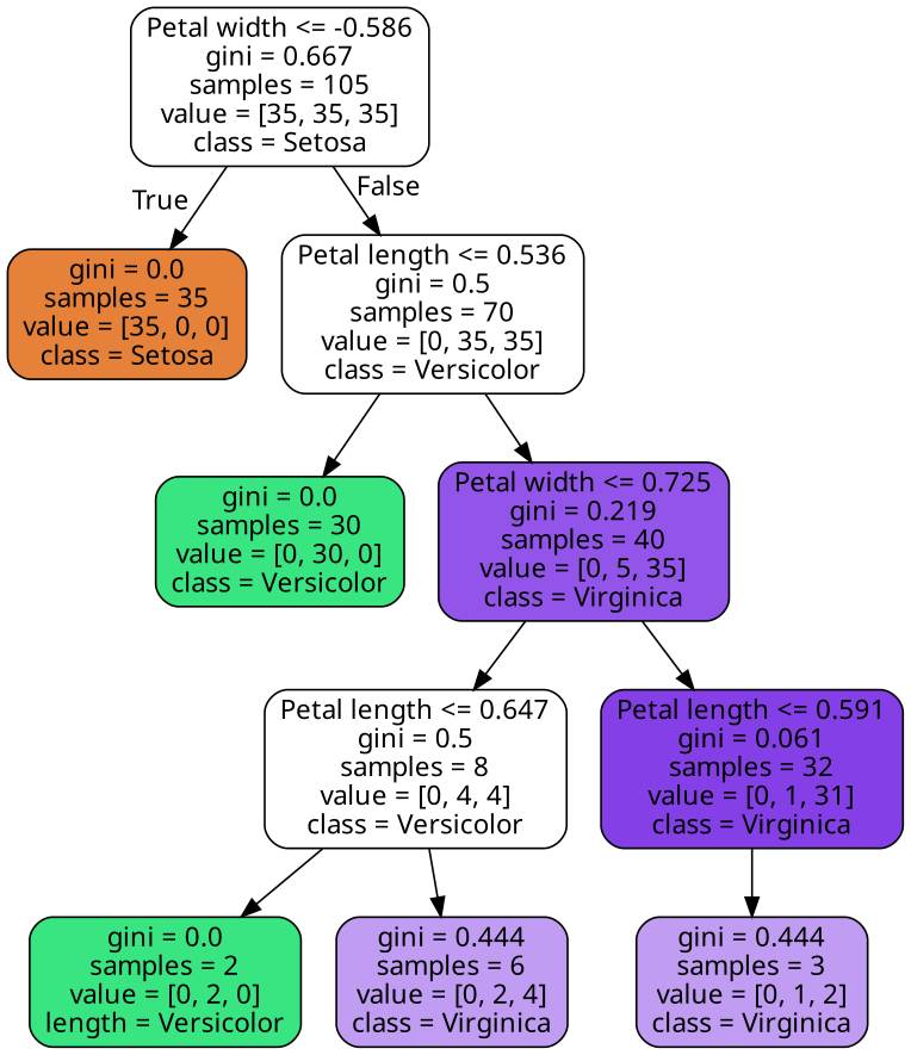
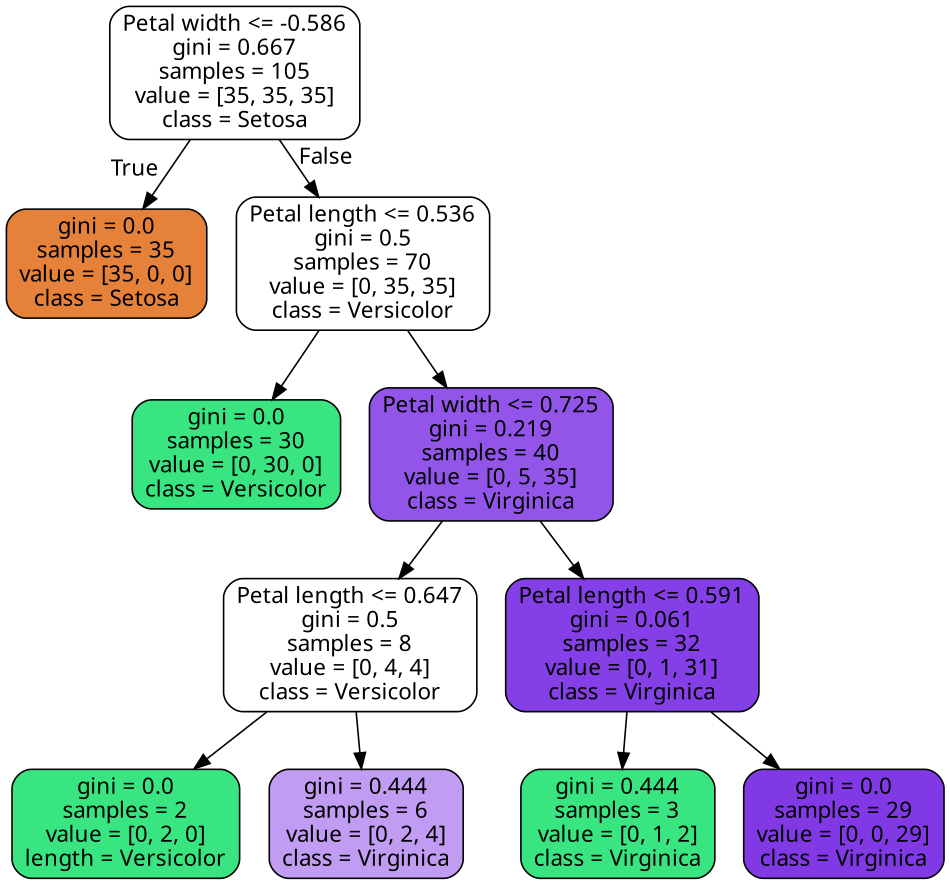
  digraph {
    fontname="Noto Sans"
    node [color=black fillcolor="#ffffff" fontname="Noto Sans" shape=box style="filled, rounded"]
    edge [fontname="Noto Sans"]
    n1 [label="Petal width <= -0.586\ngini = 0.667\nsamples = 105\nvalue = [35, 35, 35]\nclass = Setosa"]
    n2 [fillcolor="#e58139" label="gini = 0.0\nsamples = 35\nvalue = [35, 0, 0]\nclass = Setosa"]
    n3 [label="Petal length <= 0.536\ngini = 0.5\nsamples = 70\nvalue = [0, 35, 35]\nclass = Versicolor"]
    n4 [fillcolor="#39e581" label="gini = 0.0\nsamples = 30\nvalue = [0, 30, 0]\nclass = Versicolor"]
    n5 [fillcolor="#9355e9" label="Petal width <= 0.725\ngini = 0.219\nsamples = 40\nvalue = [0, 5, 35]\nclass = Virginica"]
    n6 [label="Petal length <= 0.647\ngini = 0.5\nsamples = 8\nvalue = [0, 4, 4]\nclass = Versicolor"]
    n7 [fillcolor="#853fe6" label="Petal length <= 0.591\ngini = 0.061\nsamples = 32\nvalue = [0, 1, 31]\nclass = Virginica"]
    n8 [fillcolor="#39e581" label="gini = 0.0\nsamples = 2\nvalue = [0, 2, 0]\nlength = Versicolor"]
    n9 [fillcolor="#c09cf2" label="gini = 0.444\nsamples = 6\nvalue = [0, 2, 4]\nclass = Virginica"]
-   n10 [fillcolor="#c09cf2" label="gini = 0.444\nsamples = 3\nvalue = [0, 1, 2]\nclass = Virginica"]
+   n10 [fillcolor="#39e581" label="gini = 0.444\nsamples = 3\nvalue = [0, 1, 2]\nclass = Virginica"]
+   n11 [fillcolor="#8139e5" label="gini = 0.0\nsamples = 29\nvalue = [0, 0, 29]\nclass = Virginica"]
    n1 -> n2 [headlabel=True labelangle=45 labeldistance=2.5]
    n1 -> n3 [headlabel=False labelangle=-45 labeldistance=2.5]
    n3 -> n4
    n3 -> n5
    n5 -> n6
    n5 -> n7
    n6 -> n8
    n6 -> n9
    n7 -> n10
+   n7 -> n11
  }
